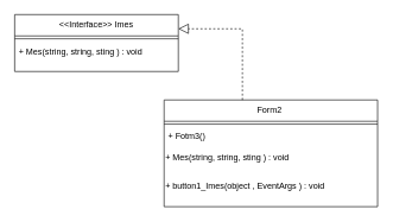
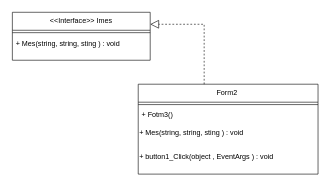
  <mxCell id="0" />
  <mxCell id="1" parent="0" />
  <mxCell id="2" value="Form2 " style="swimlane;fontStyle=0;align=center;verticalAlign=top;childLayout=stackLayout;horizontal=1;startSize=30;horizontalStack=0;resizeParent=1;resizeLast=0;collapsible=1;marginBottom=0;rounded=0;shadow=0;strokeWidth=1;" parent="1" vertex="1"><mxGeometry x="230" y="140" width="300" height="150" as="geometry"><mxRectangle x="550" y="140" width="160" height="26" as="alternateBounds" /></mxGeometry></mxCell>
  <mxCell id="3" value="" style="line;html=1;strokeWidth=1;align=left;verticalAlign=middle;spacingTop=-1;spacingLeft=3;spacingRight=3;rotatable=0;labelPosition=right;points=[];portConstraint=eastwest;" parent="2" vertex="1"><mxGeometry y="30" width="300" height="8" as="geometry" /></mxCell>
  <mxCell id="4" value="+ Fotm3()" style="text;align=left;verticalAlign=top;spacingLeft=4;spacingRight=4;overflow=hidden;rotatable=0;points=[[0,0.5],[1,0.5]];portConstraint=eastwest;" parent="2" vertex="1"><mxGeometry y="38" width="300" height="30" as="geometry" /></mxCell>
  <mxCell id="5" value="+ Mes(string, string, sting ) : void" style="text;whiteSpace=wrap;html=1;" vertex="1" parent="2"><mxGeometry y="68" width="300" height="40" as="geometry" /></mxCell>
- <mxCell id="6" value="+&amp;nbsp;button1_Imes(object , EventArgs ) : void" style="text;whiteSpace=wrap;html=1;" vertex="1" parent="2"><mxGeometry y="108" width="300" height="40" as="geometry" /></mxCell>
+ <mxCell id="6" value="+&amp;nbsp;button1_Click(object , EventArgs ) : void" style="text;whiteSpace=wrap;html=1;" vertex="1" parent="2"><mxGeometry y="108" width="300" height="40" as="geometry" /></mxCell>
  <mxCell id="7" value="&lt;&lt;Interface&gt;&gt; Imes" style="swimlane;fontStyle=0;align=center;verticalAlign=top;childLayout=stackLayout;horizontal=1;startSize=30;horizontalStack=0;resizeParent=1;resizeLast=0;collapsible=1;marginBottom=0;rounded=0;shadow=0;strokeWidth=1;" vertex="1" parent="1"><mxGeometry x="20" y="20" width="230" height="80" as="geometry"><mxRectangle x="550" y="140" width="160" height="26" as="alternateBounds" /></mxGeometry></mxCell>
  <mxCell id="8" value="" style="line;html=1;strokeWidth=1;align=left;verticalAlign=middle;spacingTop=-1;spacingLeft=3;spacingRight=3;rotatable=0;labelPosition=right;points=[];portConstraint=eastwest;" vertex="1" parent="7"><mxGeometry y="30" width="230" height="8" as="geometry" /></mxCell>
  <mxCell id="9" value="+ Mes(string, string, sting ) : void" style="text;align=left;verticalAlign=top;spacingLeft=4;spacingRight=4;overflow=hidden;rotatable=0;points=[[0,0.5],[1,0.5]];portConstraint=eastwest;" vertex="1" parent="7"><mxGeometry y="38" width="230" height="30" as="geometry" /></mxCell>
  <mxCell id="10" value="" style="endArrow=block;dashed=1;endFill=0;endSize=12;html=1;rounded=0;entryX=1;entryY=0.25;entryDx=0;entryDy=0;" edge="1" parent="1" target="7"><mxGeometry width="160" relative="1" as="geometry"><mxPoint x="340" y="140" as="sourcePoint" /><mxPoint x="490" y="140" as="targetPoint" /><Array as="points"><mxPoint x="340" y="40" /></Array></mxGeometry></mxCell>
